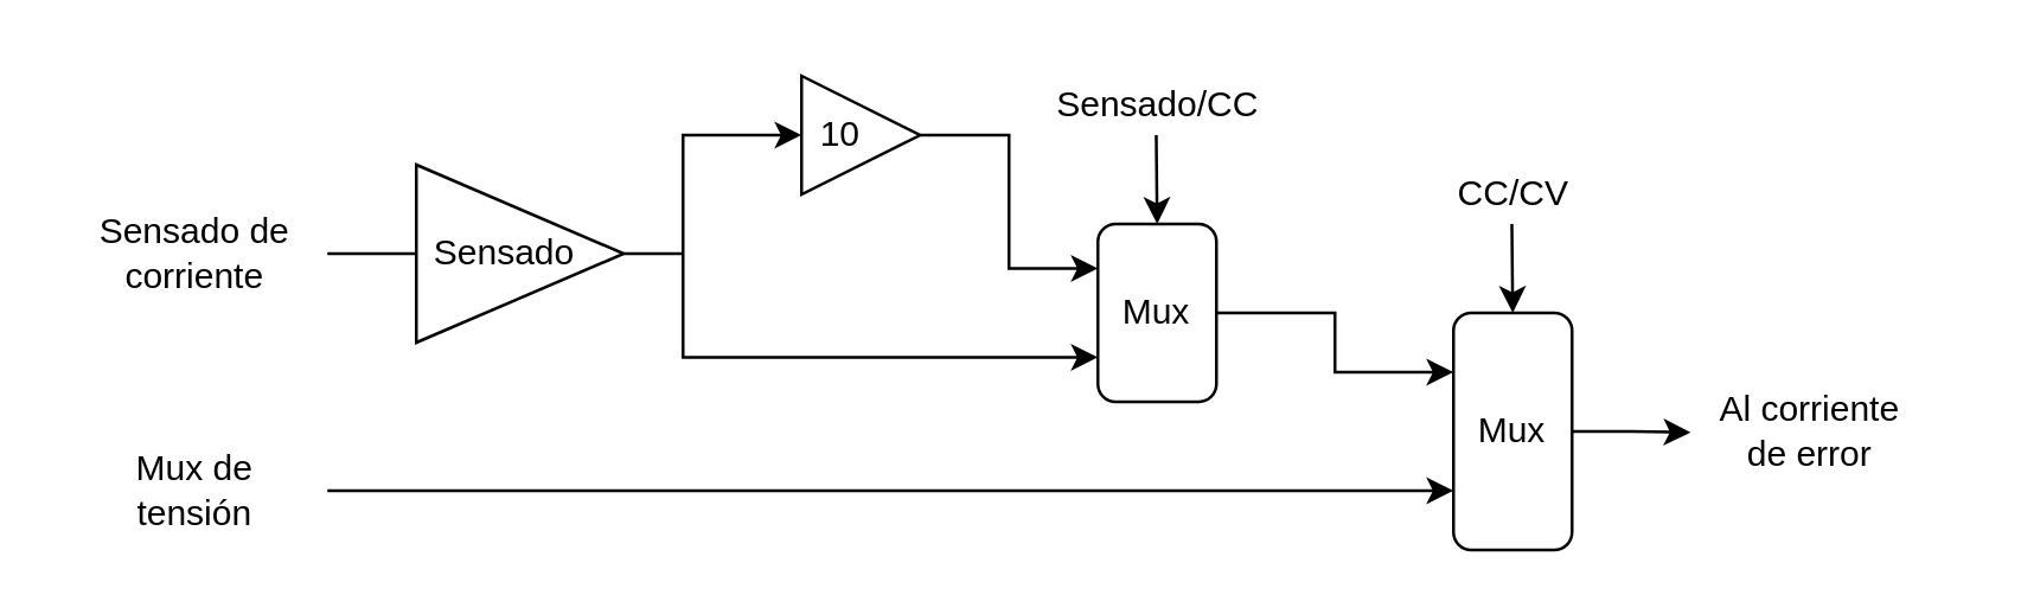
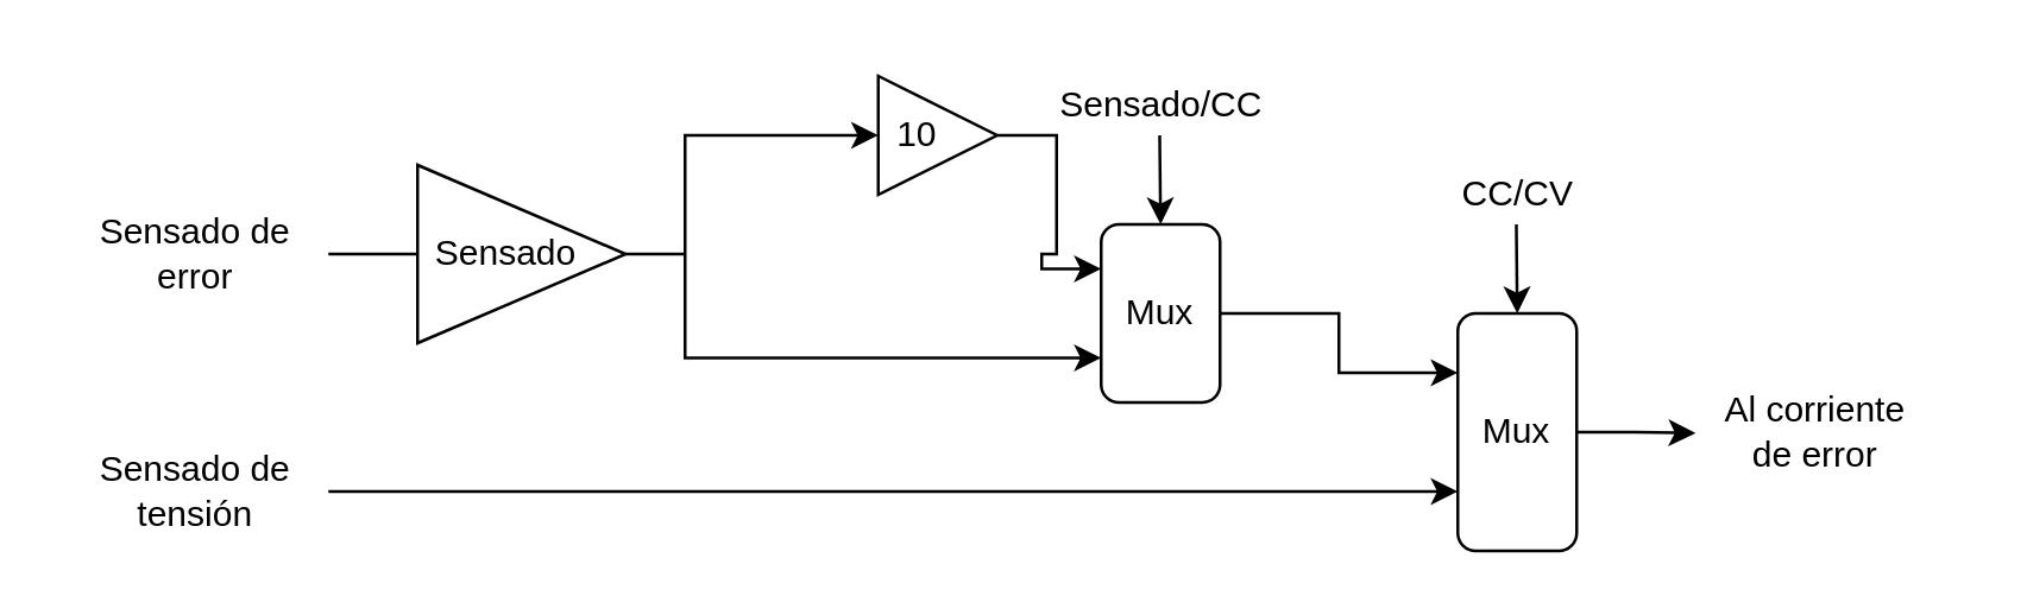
  <mxCell id="0" />
  <mxCell id="1" parent="0" />
  <mxCell id="2" style="edgeStyle=orthogonalEdgeStyle;rounded=0;orthogonalLoop=1;jettySize=auto;html=1;exitX=1;exitY=0.5;exitDx=0;exitDy=0;entryX=0;entryY=0.25;entryDx=0;entryDy=0;" edge="1" parent="1" source="4" target="6"><mxGeometry relative="1" as="geometry" /></mxCell>
  <mxCell id="3" style="edgeStyle=orthogonalEdgeStyle;rounded=0;orthogonalLoop=1;jettySize=auto;html=1;exitX=0;exitY=0.5;exitDx=0;exitDy=0;entryX=0;entryY=0.75;entryDx=0;entryDy=0;endArrow=classic;endFill=1;startArrow=classic;startFill=1;" edge="1" parent="1" source="4" target="6"><mxGeometry relative="1" as="geometry"><Array as="points"><mxPoint x="230" y="45" /><mxPoint x="230" y="120" /></Array></mxGeometry></mxCell>
- <mxCell id="4" value="10&amp;nbsp; &amp;nbsp;&amp;nbsp;" style="triangle;whiteSpace=wrap;html=1;" vertex="1" parent="1"><mxGeometry x="270" y="25" width="40" height="40" as="geometry" /></mxCell>
+ <mxCell id="4" value="10&amp;nbsp; &amp;nbsp;&amp;nbsp;" style="triangle;whiteSpace=wrap;html=1;" vertex="1" parent="1"><mxGeometry x="295" y="25" width="40" height="40" as="geometry" /></mxCell>
  <mxCell id="5" style="edgeStyle=orthogonalEdgeStyle;rounded=0;orthogonalLoop=1;jettySize=auto;html=1;exitX=0.5;exitY=0;exitDx=0;exitDy=0;startArrow=classic;startFill=1;endArrow=none;endFill=0;" edge="1" parent="1" source="6"><mxGeometry relative="1" as="geometry"><mxPoint x="389.69" y="45" as="targetPoint" /></mxGeometry></mxCell>
  <mxCell id="6" value="Mux" style="rounded=1;whiteSpace=wrap;html=1;" vertex="1" parent="1"><mxGeometry x="370" y="75" width="40" height="60" as="geometry" /></mxCell>
  <mxCell id="7" value="" style="endArrow=none;html=1;rounded=0;startArrow=none;" edge="1" parent="1" source="18"><mxGeometry width="50" height="50" relative="1" as="geometry"><mxPoint x="110" y="85" as="sourcePoint" /><mxPoint x="230" y="85" as="targetPoint" /></mxGeometry></mxCell>
- <mxCell id="8" value="Sensado de&lt;br&gt;corriente" style="text;html=1;align=center;verticalAlign=middle;resizable=0;points=[];autosize=1;strokeColor=none;fillColor=none;" vertex="1" parent="1"><mxGeometry x="20" y="65" width="90" height="40" as="geometry" /></mxCell>
+ <mxCell id="8" value="Sensado de&lt;br&gt;error" style="text;html=1;align=center;verticalAlign=middle;resizable=0;points=[];autosize=1;strokeColor=none;fillColor=none;" vertex="1" parent="1"><mxGeometry x="20" y="65" width="90" height="40" as="geometry" /></mxCell>
  <mxCell id="9" value="Sensado/CC" style="text;html=1;align=center;verticalAlign=middle;resizable=0;points=[];autosize=1;strokeColor=none;fillColor=none;" vertex="1" parent="1"><mxGeometry x="345" y="20" width="90" height="30" as="geometry" /></mxCell>
  <mxCell id="10" style="edgeStyle=orthogonalEdgeStyle;rounded=0;orthogonalLoop=1;jettySize=auto;html=1;exitX=0;exitY=0.25;exitDx=0;exitDy=0;entryX=1;entryY=0.5;entryDx=0;entryDy=0;startArrow=classic;startFill=1;endArrow=none;endFill=0;" edge="1" parent="1" source="14" target="6"><mxGeometry relative="1" as="geometry" /></mxCell>
  <mxCell id="11" style="edgeStyle=orthogonalEdgeStyle;rounded=0;orthogonalLoop=1;jettySize=auto;html=1;exitX=0;exitY=0.75;exitDx=0;exitDy=0;startArrow=classic;startFill=1;endArrow=none;endFill=0;" edge="1" parent="1" source="14"><mxGeometry relative="1" as="geometry"><mxPoint x="110" y="165" as="targetPoint" /></mxGeometry></mxCell>
  <mxCell id="12" style="edgeStyle=orthogonalEdgeStyle;rounded=0;orthogonalLoop=1;jettySize=auto;html=1;exitX=1;exitY=0.5;exitDx=0;exitDy=0;startArrow=none;startFill=0;endArrow=classic;endFill=1;" edge="1" parent="1" source="14"><mxGeometry relative="1" as="geometry"><mxPoint x="570" y="145.345" as="targetPoint" /></mxGeometry></mxCell>
  <mxCell id="13" style="edgeStyle=orthogonalEdgeStyle;rounded=0;orthogonalLoop=1;jettySize=auto;html=1;exitX=0.5;exitY=0;exitDx=0;exitDy=0;startArrow=classic;startFill=1;endArrow=none;endFill=0;" edge="1" parent="1" source="14"><mxGeometry relative="1" as="geometry"><mxPoint x="509.69" y="75" as="targetPoint" /></mxGeometry></mxCell>
  <mxCell id="14" value="Mux" style="rounded=1;whiteSpace=wrap;html=1;" vertex="1" parent="1"><mxGeometry x="490" y="105" width="40" height="80" as="geometry" /></mxCell>
- <mxCell id="15" value="Mux de&lt;br&gt;tensión" style="text;html=1;align=center;verticalAlign=middle;resizable=0;points=[];autosize=1;strokeColor=none;fillColor=none;" vertex="1" parent="1"><mxGeometry x="20" y="145" width="90" height="40" as="geometry" /></mxCell>
+ <mxCell id="15" value="Sensado de&lt;br&gt;tensión" style="text;html=1;align=center;verticalAlign=middle;resizable=0;points=[];autosize=1;strokeColor=none;fillColor=none;" vertex="1" parent="1"><mxGeometry x="20" y="145" width="90" height="40" as="geometry" /></mxCell>
  <mxCell id="16" value="Al corriente&lt;br&gt;de error" style="text;html=1;align=center;verticalAlign=middle;resizable=0;points=[];autosize=1;strokeColor=none;fillColor=none;" vertex="1" parent="1"><mxGeometry x="560" y="125" width="100" height="40" as="geometry" /></mxCell>
  <mxCell id="17" value="CC/CV" style="text;html=1;align=center;verticalAlign=middle;resizable=0;points=[];autosize=1;strokeColor=none;fillColor=none;" vertex="1" parent="1"><mxGeometry x="480" y="50" width="60" height="30" as="geometry" /></mxCell>
  <mxCell id="18" value="Sensado&amp;nbsp; &amp;nbsp;" style="triangle;whiteSpace=wrap;html=1;" vertex="1" parent="1"><mxGeometry x="140" y="55" width="70" height="60" as="geometry" /></mxCell>
  <mxCell id="19" value="" style="endArrow=none;html=1;rounded=0;" edge="1" parent="1" target="18"><mxGeometry width="50" height="50" relative="1" as="geometry"><mxPoint x="110" y="85" as="sourcePoint" /><mxPoint x="230" y="85" as="targetPoint" /></mxGeometry></mxCell>
